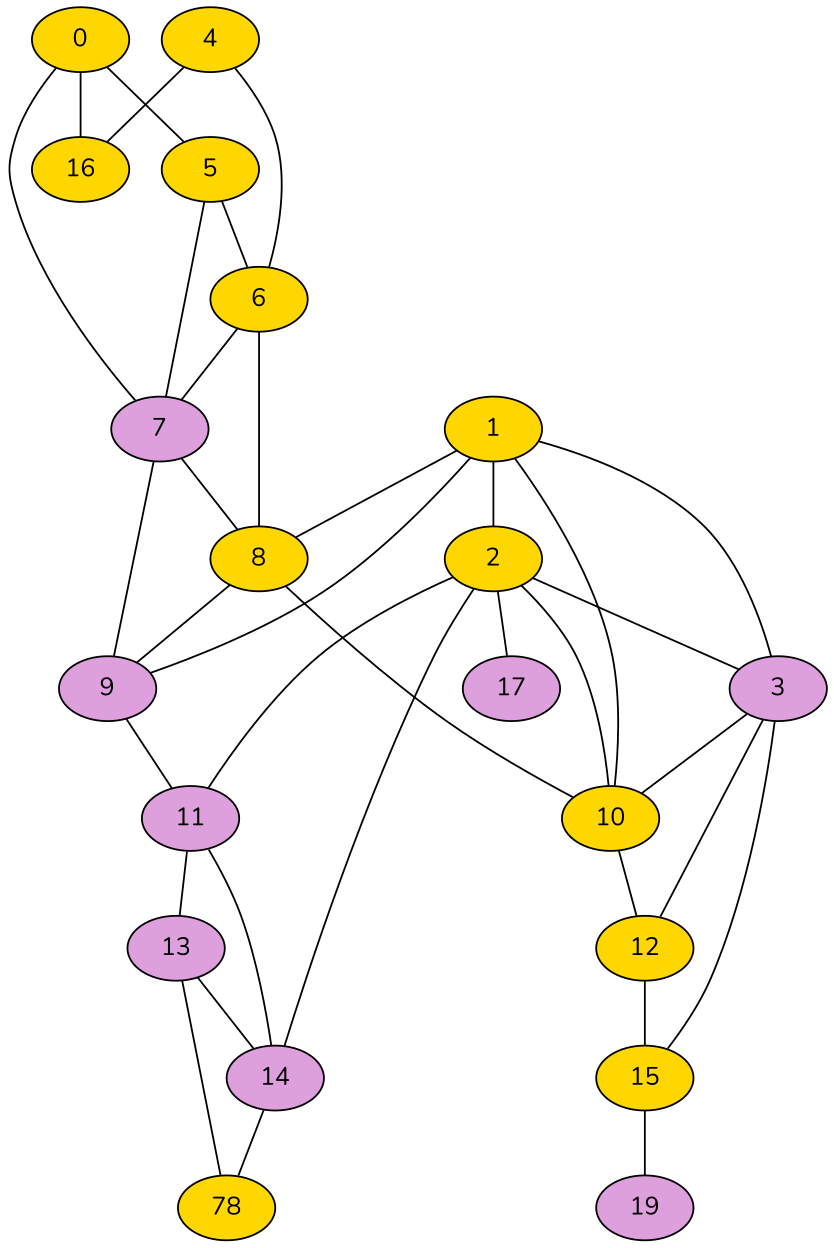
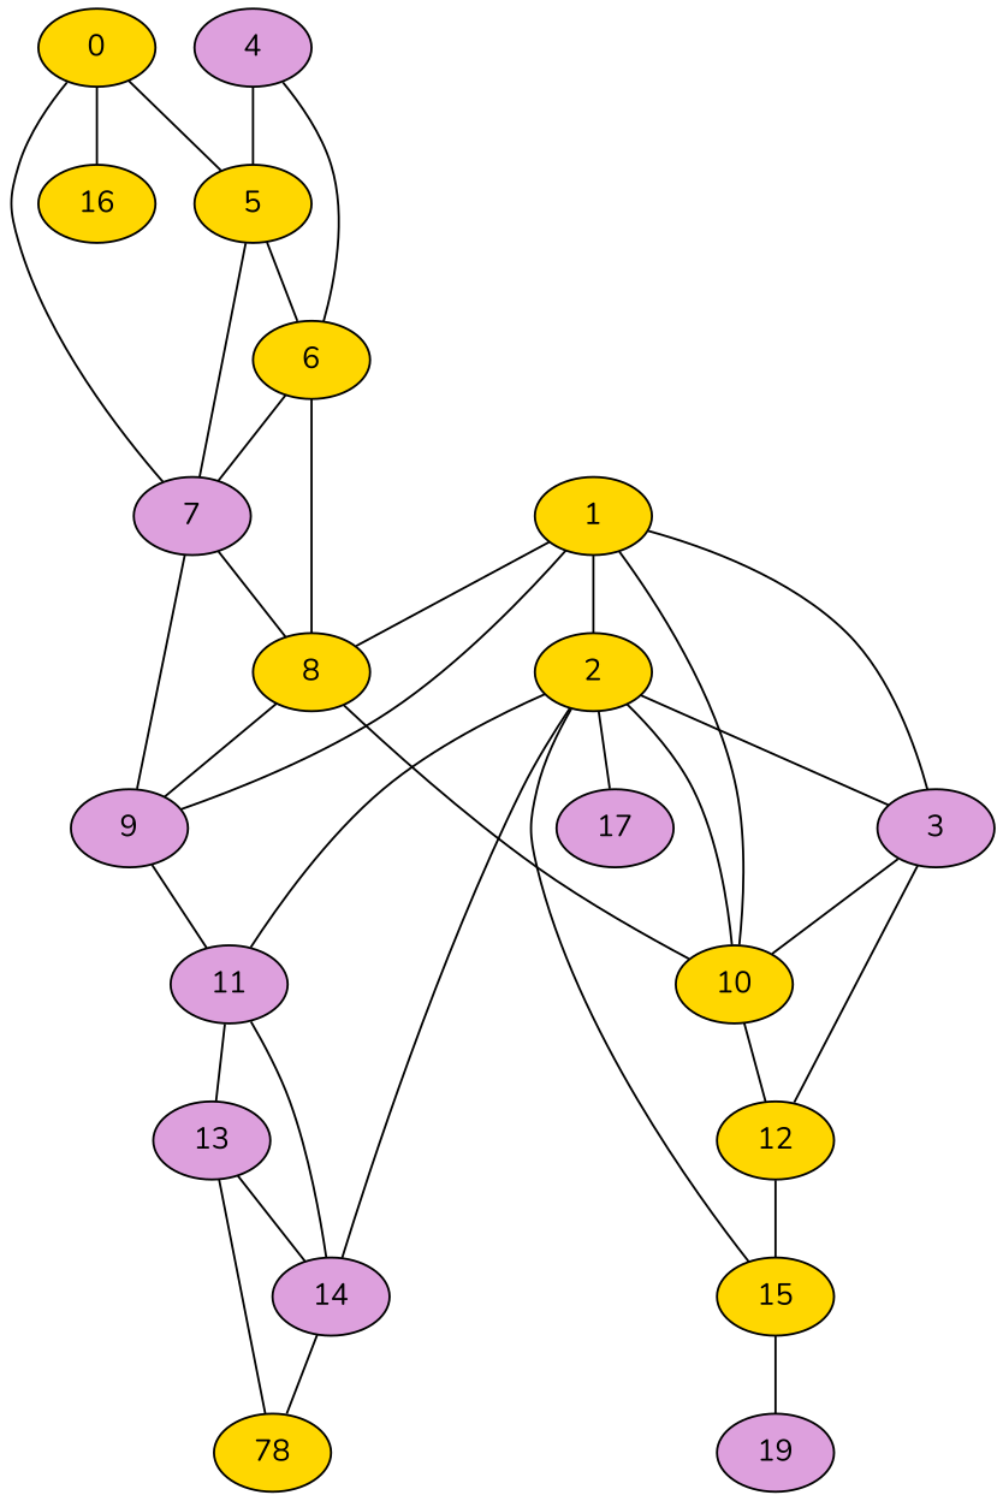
  digraph {
    fontname=Nunito
    node [fillcolor=gold fontname=Nunito shape=ellipse style=filled]
    edge [dir=none fontname=Nunito]
    0
    5
    7 [fillcolor=plum]
    16
    6
    8
    9 [fillcolor=plum]
    1
    2
    10
    3 [fillcolor=plum]
    11 [fillcolor=plum]
    14 [fillcolor=plum]
    17 [fillcolor=plum]
    12
    15
    13 [fillcolor=plum]
    n18 [label=78]
    19 [fillcolor=plum]
-   4
+   4 [fillcolor=plum]
    0 -> 5
    0 -> 7
    0 -> 16
    5 -> 7
    5 -> 6
    7 -> 8
    7 -> 9
    6 -> 7
    6 -> 8
    8 -> 9
    8 -> 10
    9 -> 11
    1 -> 8
    1 -> 9
    1 -> 2
    1 -> 10
    1 -> 3
    2 -> 10
    2 -> 3
    2 -> 11
    2 -> 14
    2 -> 17
    10 -> 12
    3 -> 10
    3 -> 12
-   3 -> 15
+   2 -> 15
    11 -> 14
    11 -> 13
    14 -> n18
    12 -> 15
    15 -> 19
    13 -> 14
    13 -> n18
-   4 -> 16
+   4 -> 5
    4 -> 6
  }
